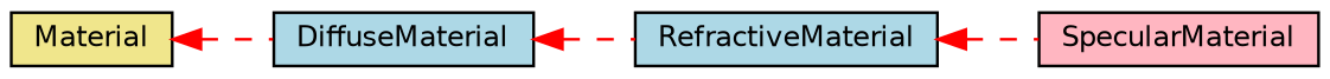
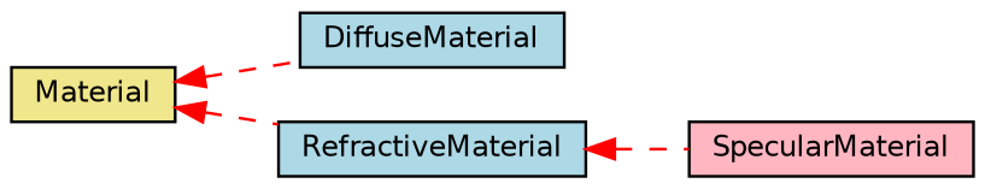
  digraph {
    rankdir=LR
    node [color=black fillcolor=lightblue fontname=Helvetica fontsize=10 shape=record style=filled]
    edge [color=red dir=back fontname=Helvetica fontsize=10 labelfontname=Helvetica labelfontsize=10 style=dashed]
    n1 [fillcolor=khaki height=0.2 label=Material width=0.4]
    n2 [height=0.2 label=DiffuseMaterial width=0.4]
    n3 [height=0.2 label=RefractiveMaterial width=0.4]
    n4 [fillcolor=lightpink height=0.2 label=SpecularMaterial width=0.4]
    n1 -> n2
-   n2 -> n3
+   n1 -> n3
    n3 -> n4
  }
